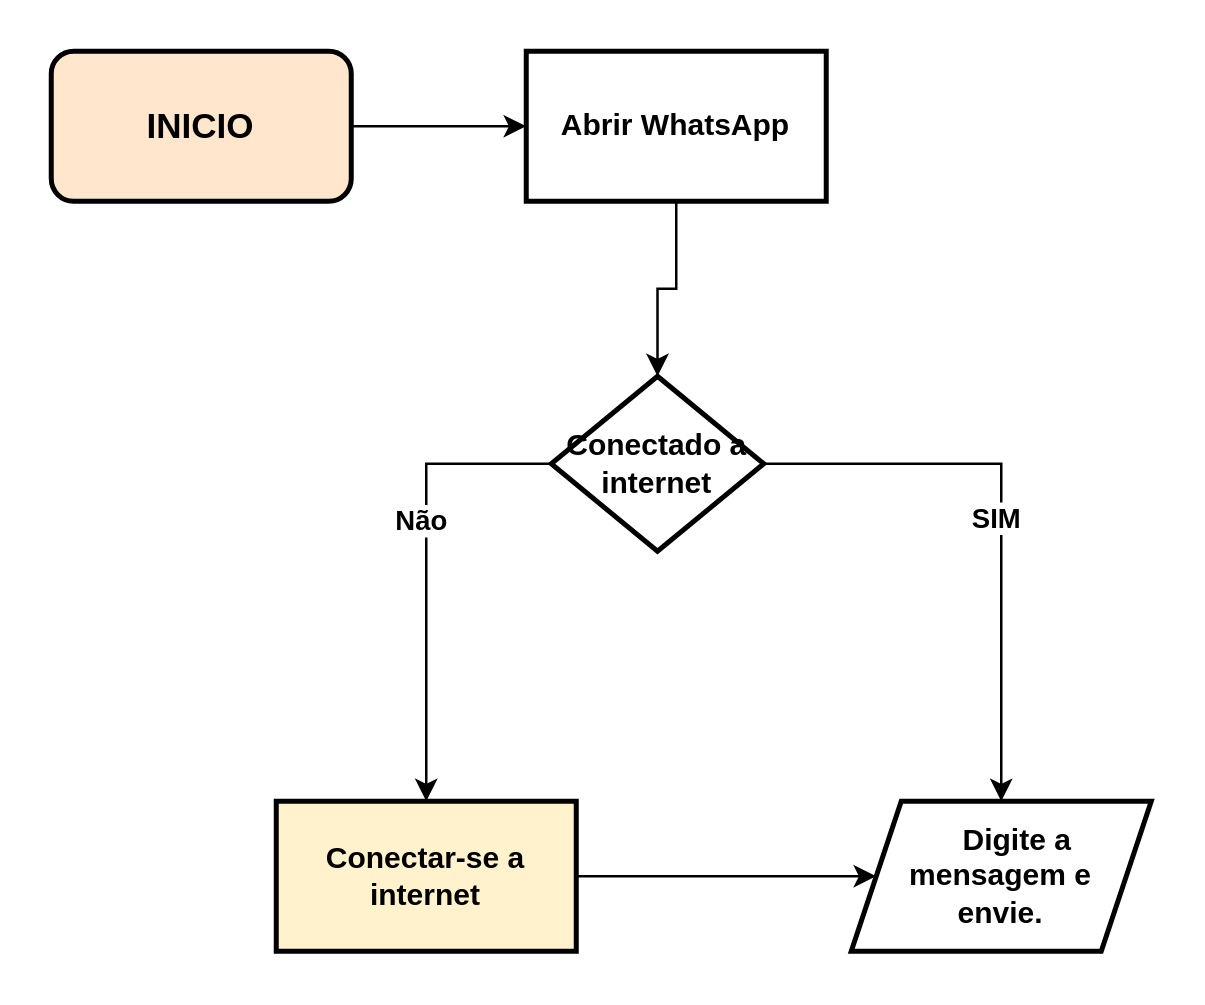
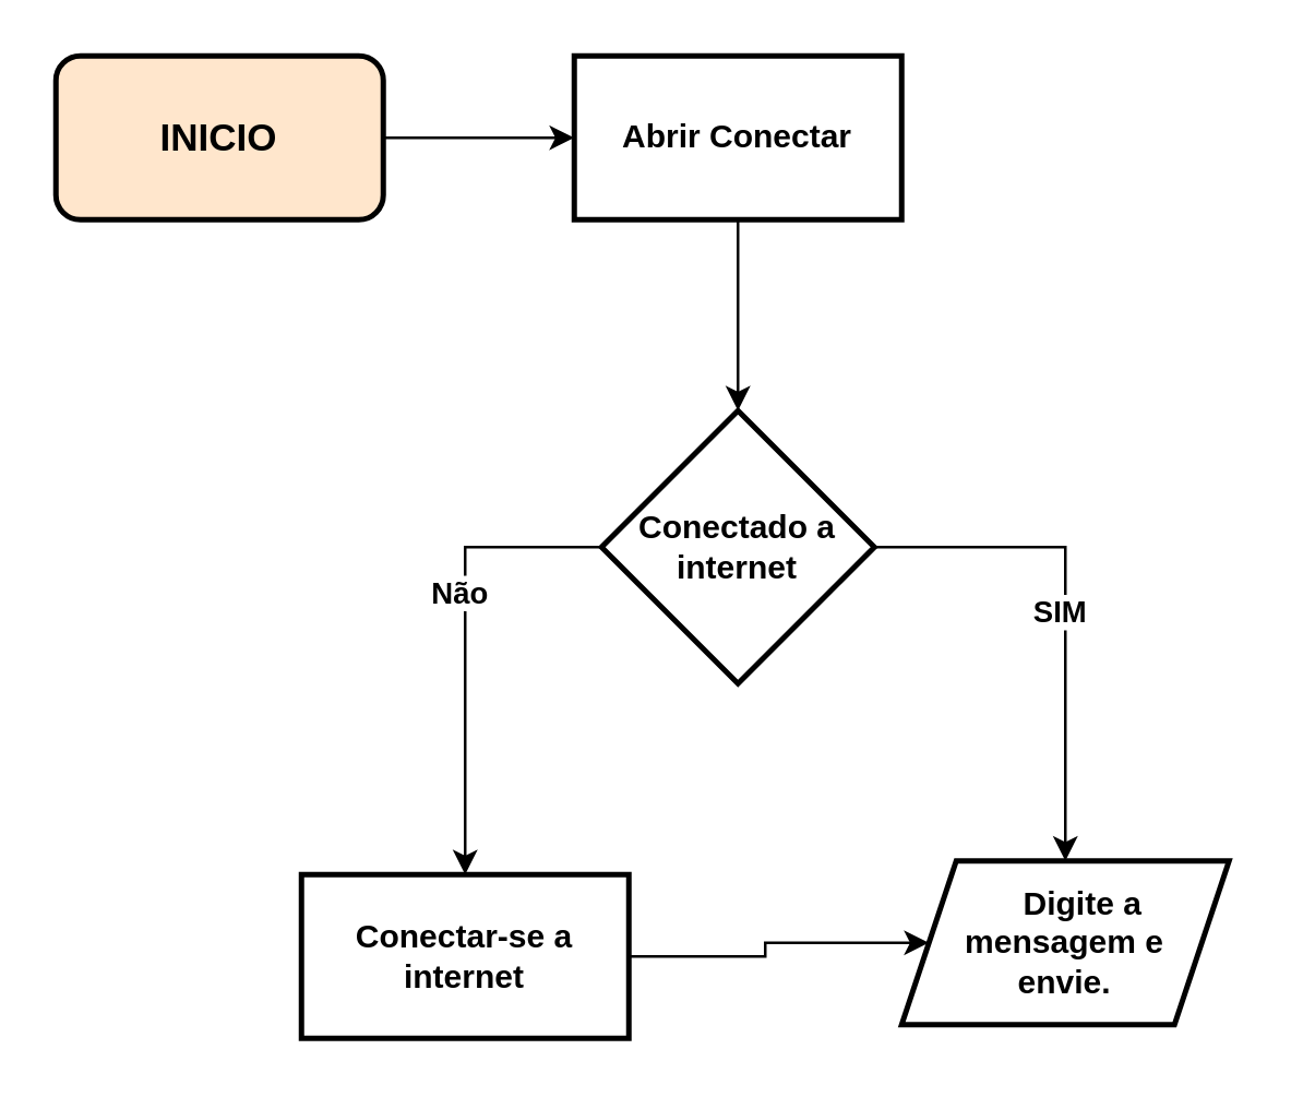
  <mxCell id="0" />
  <mxCell id="1" parent="0" />
  <mxCell id="2" value="&lt;b&gt;&lt;font style=&quot;font-size: 14px&quot;&gt;INICIO&lt;/font&gt;&lt;/b&gt;" style="rounded=1;whiteSpace=wrap;html=1;strokeWidth=2;fillColor=#ffe6cc;" vertex="1" parent="1"><mxGeometry x="20" y="20" width="120" height="60" as="geometry" /></mxCell>
  <mxCell id="3" value="" style="endArrow=classic;html=1;exitX=1;exitY=0.5;exitDx=0;exitDy=0;" edge="1" parent="1" source="2"><mxGeometry width="50" height="50" relative="1" as="geometry"><mxPoint x="340" y="360" as="sourcePoint" /><mxPoint x="210" y="50" as="targetPoint" /></mxGeometry></mxCell>
- <mxCell id="4" value="&lt;b&gt;&amp;nbsp; &amp;nbsp; Digite a mensagem e &lt;br&gt;envie.&lt;/b&gt;" style="shape=parallelogram;perimeter=parallelogramPerimeter;whiteSpace=wrap;html=1;fixedSize=1;strokeWidth=2;" vertex="1" parent="1"><mxGeometry x="340" y="320" width="120" height="60" as="geometry" /></mxCell>
+ <mxCell id="4" value="&lt;b&gt;&amp;nbsp; &amp;nbsp; Digite a mensagem e &lt;br&gt;envie.&lt;/b&gt;" style="shape=parallelogram;perimeter=parallelogramPerimeter;whiteSpace=wrap;html=1;fixedSize=1;strokeWidth=2;" vertex="1" parent="1"><mxGeometry x="330" y="315" width="120" height="60" as="geometry" /></mxCell>
  <mxCell id="5" style="edgeStyle=orthogonalEdgeStyle;rounded=0;orthogonalLoop=1;jettySize=auto;html=1;exitX=0.5;exitY=1;exitDx=0;exitDy=0;entryX=0.5;entryY=0;entryDx=0;entryDy=0;entryPerimeter=0;" edge="1" parent="1" source="6" target="15"><mxGeometry relative="1" as="geometry" /></mxCell>
- <mxCell id="6" value="&lt;b&gt;Abrir WhatsApp&lt;/b&gt;" style="rounded=0;whiteSpace=wrap;html=1;strokeWidth=2;" vertex="1" parent="1"><mxGeometry x="210" y="20" width="120" height="60" as="geometry" /></mxCell>
+ <mxCell id="6" value="&lt;b&gt;Abrir Conectar&lt;/b&gt;" style="rounded=0;whiteSpace=wrap;html=1;strokeWidth=2;" vertex="1" parent="1"><mxGeometry x="210" y="20" width="120" height="60" as="geometry" /></mxCell>
  <mxCell id="7" style="edgeStyle=orthogonalEdgeStyle;rounded=0;orthogonalLoop=1;jettySize=auto;html=1;exitX=1;exitY=0.5;exitDx=0;exitDy=0;entryX=1;entryY=0.5;entryDx=0;entryDy=0;" edge="1" parent="1" source="10" target="10"><mxGeometry relative="1" as="geometry"><mxPoint x="170" y="400" as="targetPoint" /></mxGeometry></mxCell>
  <mxCell id="8" style="edgeStyle=orthogonalEdgeStyle;rounded=0;orthogonalLoop=1;jettySize=auto;html=1;exitX=1;exitY=0.5;exitDx=0;exitDy=0;entryX=1;entryY=0.5;entryDx=0;entryDy=0;" edge="1" parent="1" source="10" target="10"><mxGeometry relative="1" as="geometry"><mxPoint x="270" y="364" as="targetPoint" /></mxGeometry></mxCell>
  <mxCell id="9" style="edgeStyle=orthogonalEdgeStyle;rounded=0;orthogonalLoop=1;jettySize=auto;html=1;exitX=1;exitY=0.5;exitDx=0;exitDy=0;entryX=0;entryY=0.5;entryDx=0;entryDy=0;" edge="1" parent="1" source="10" target="4"><mxGeometry relative="1" as="geometry" /></mxCell>
- <mxCell id="10" value="&lt;b&gt;Conectar-se a internet&lt;/b&gt;" style="rounded=0;whiteSpace=wrap;html=1;strokeWidth=2;fillColor=#fff2cc;" vertex="1" parent="1"><mxGeometry x="110" y="320" width="120" height="60" as="geometry" /></mxCell>
+ <mxCell id="10" value="&lt;b&gt;Conectar-se a internet&lt;/b&gt;" style="rounded=0;whiteSpace=wrap;html=1;strokeWidth=2;" vertex="1" parent="1"><mxGeometry x="110" y="320" width="120" height="60" as="geometry" /></mxCell>
  <mxCell id="11" style="edgeStyle=orthogonalEdgeStyle;rounded=0;orthogonalLoop=1;jettySize=auto;html=1;exitX=0;exitY=0.5;exitDx=0;exitDy=0;exitPerimeter=0;entryX=0.5;entryY=0;entryDx=0;entryDy=0;" edge="1" parent="1" source="15" target="10"><mxGeometry relative="1" as="geometry" /></mxCell>
  <mxCell id="12" value="Não" style="edgeLabel;html=1;align=center;verticalAlign=middle;resizable=0;points=[];fontStyle=1" vertex="1" connectable="0" parent="11"><mxGeometry x="-0.222" y="-3" relative="1" as="geometry"><mxPoint as="offset" /></mxGeometry></mxCell>
  <mxCell id="13" style="edgeStyle=orthogonalEdgeStyle;rounded=0;orthogonalLoop=1;jettySize=auto;html=1;exitX=1;exitY=0.5;exitDx=0;exitDy=0;exitPerimeter=0;entryX=0.5;entryY=0;entryDx=0;entryDy=0;" edge="1" parent="1" source="15" target="4"><mxGeometry relative="1" as="geometry" /></mxCell>
  <mxCell id="14" value="SIM" style="edgeLabel;html=1;align=center;verticalAlign=middle;resizable=0;points=[];fontStyle=1" vertex="1" connectable="0" parent="13"><mxGeometry x="0.01" y="-3" relative="1" as="geometry"><mxPoint as="offset" /></mxGeometry></mxCell>
- <mxCell id="15" value="&lt;b&gt;Conectado a internet&lt;/b&gt;" style="strokeWidth=2;html=1;shape=mxgraph.flowchart.decision;whiteSpace=wrap;" vertex="1" parent="1"><mxGeometry x="220" y="150" width="85" height="70" as="geometry" /></mxCell>
+ <mxCell id="15" value="&lt;b&gt;Conectado a internet&lt;/b&gt;" style="strokeWidth=2;html=1;shape=mxgraph.flowchart.decision;whiteSpace=wrap;" vertex="1" parent="1"><mxGeometry x="220" y="150" width="100" height="100" as="geometry" /></mxCell>
